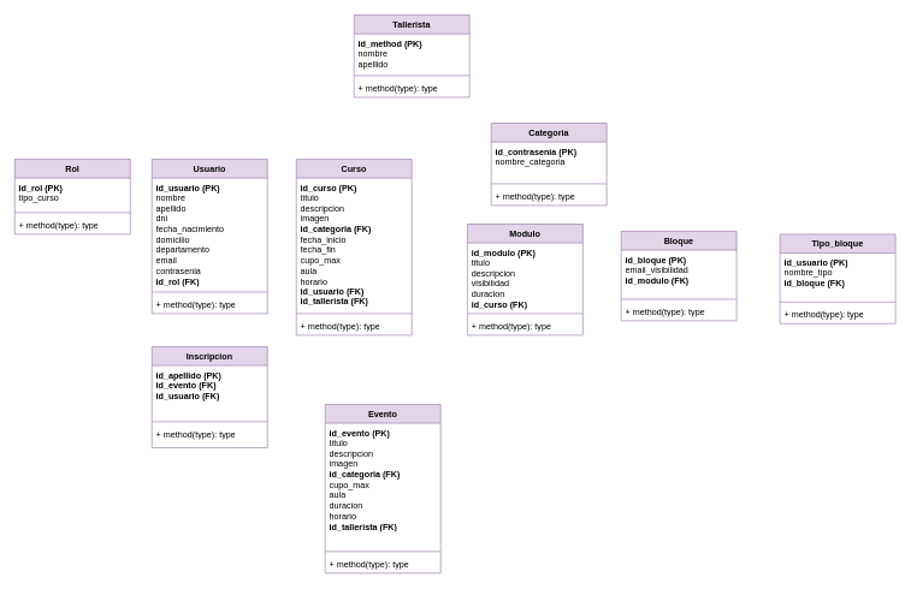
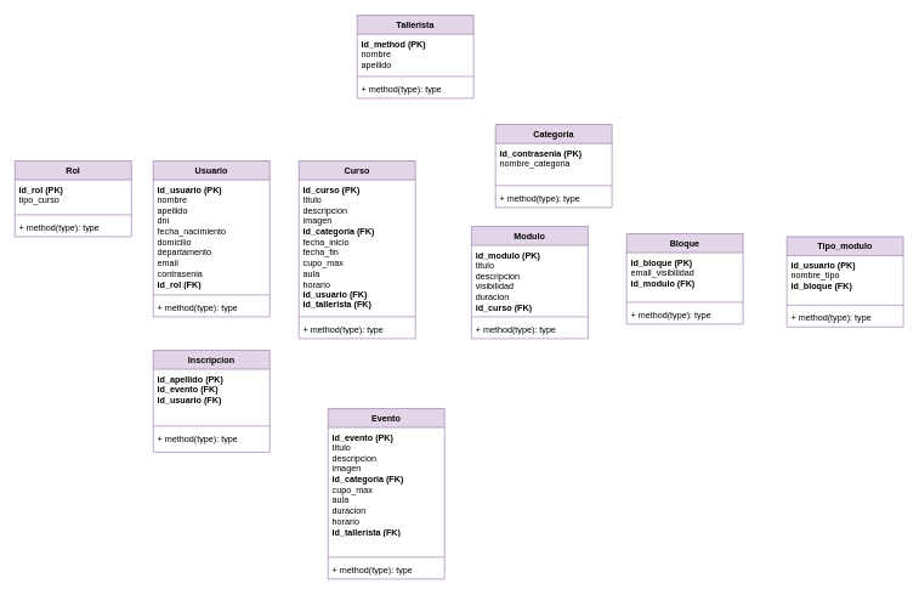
  <mxCell id="0" />
  <mxCell id="1" parent="0" />
  <mxCell id="2" value="Usuario" style="swimlane;fontStyle=1;align=center;verticalAlign=top;childLayout=stackLayout;horizontal=1;startSize=26;horizontalStack=0;resizeParent=1;resizeParentMax=0;resizeLast=0;collapsible=1;marginBottom=0;whiteSpace=wrap;html=1;fillColor=#e1d5e7;strokeColor=#9673a6;" vertex="1" parent="1"><mxGeometry x="210" y="220" width="160" height="214" as="geometry" /></mxCell>
  <mxCell id="3" value="&lt;b&gt;id_usuario (PK)&lt;/b&gt;&lt;div&gt;nombre&lt;/div&gt;&lt;div&gt;apellido&lt;/div&gt;&lt;div&gt;dni&lt;/div&gt;&lt;div&gt;fecha_nacimiento&lt;/div&gt;&lt;div&gt;domicilio&lt;/div&gt;&lt;div&gt;departamento&lt;/div&gt;&lt;div&gt;email&lt;/div&gt;&lt;div&gt;contrasenia&lt;/div&gt;&lt;div&gt;&lt;b&gt;id_rol (FK)&lt;/b&gt;&lt;/div&gt;" style="text;strokeColor=none;fillColor=none;align=left;verticalAlign=top;spacingLeft=4;spacingRight=4;overflow=hidden;rotatable=0;points=[[0,0.5],[1,0.5]];portConstraint=eastwest;whiteSpace=wrap;html=1;" vertex="1" parent="2"><mxGeometry y="26" width="160" height="154" as="geometry" /></mxCell>
  <mxCell id="4" value="" style="line;strokeWidth=1;fillColor=none;align=left;verticalAlign=middle;spacingTop=-1;spacingLeft=3;spacingRight=3;rotatable=0;labelPosition=right;points=[];portConstraint=eastwest;strokeColor=inherit;" vertex="1" parent="2"><mxGeometry y="180" width="160" height="8" as="geometry" /></mxCell>
  <mxCell id="5" value="+ method(type): type" style="text;strokeColor=none;fillColor=none;align=left;verticalAlign=top;spacingLeft=4;spacingRight=4;overflow=hidden;rotatable=0;points=[[0,0.5],[1,0.5]];portConstraint=eastwest;whiteSpace=wrap;html=1;" vertex="1" parent="2"><mxGeometry y="188" width="160" height="26" as="geometry" /></mxCell>
  <mxCell id="6" value="Rol" style="swimlane;fontStyle=1;align=center;verticalAlign=top;childLayout=stackLayout;horizontal=1;startSize=26;horizontalStack=0;resizeParent=1;resizeParentMax=0;resizeLast=0;collapsible=1;marginBottom=0;whiteSpace=wrap;html=1;fillColor=#e1d5e7;strokeColor=#9673a6;" vertex="1" parent="1"><mxGeometry x="20" y="220" width="160" height="104" as="geometry" /></mxCell>
  <mxCell id="7" value="&lt;b&gt;id_rol (PK)&lt;/b&gt;&lt;div&gt;tipo_curso&lt;/div&gt;" style="text;align=left;verticalAlign=top;spacingLeft=4;spacingRight=4;overflow=hidden;rotatable=0;points=[[0,0.5],[1,0.5]];portConstraint=eastwest;whiteSpace=wrap;html=1;" vertex="1" parent="6"><mxGeometry y="26" width="160" height="44" as="geometry" /></mxCell>
  <mxCell id="8" value="" style="line;strokeWidth=1;fillColor=none;align=left;verticalAlign=middle;spacingTop=-1;spacingLeft=3;spacingRight=3;rotatable=0;labelPosition=right;points=[];portConstraint=eastwest;strokeColor=inherit;" vertex="1" parent="6"><mxGeometry y="70" width="160" height="8" as="geometry" /></mxCell>
  <mxCell id="9" value="+ method(type): type" style="text;strokeColor=none;fillColor=none;align=left;verticalAlign=top;spacingLeft=4;spacingRight=4;overflow=hidden;rotatable=0;points=[[0,0.5],[1,0.5]];portConstraint=eastwest;whiteSpace=wrap;html=1;" vertex="1" parent="6"><mxGeometry y="78" width="160" height="26" as="geometry" /></mxCell>
  <mxCell id="10" value="Curso" style="swimlane;fontStyle=1;align=center;verticalAlign=top;childLayout=stackLayout;horizontal=1;startSize=26;horizontalStack=0;resizeParent=1;resizeParentMax=0;resizeLast=0;collapsible=1;marginBottom=0;whiteSpace=wrap;html=1;fillColor=#e1d5e7;strokeColor=#9673a6;" vertex="1" parent="1"><mxGeometry x="410" y="220" width="160" height="244" as="geometry" /></mxCell>
  <mxCell id="11" value="&lt;b&gt;id_curso (PK)&lt;/b&gt;&lt;div&gt;titulo&lt;/div&gt;&lt;div&gt;descripcion&lt;/div&gt;&lt;div&gt;imagen&lt;/div&gt;&lt;div&gt;&lt;b&gt;id_categoria (FK)&lt;/b&gt;&lt;/div&gt;&lt;div&gt;fecha_inicio&lt;/div&gt;&lt;div&gt;fecha_fin&lt;/div&gt;&lt;div&gt;cupo_max&lt;/div&gt;&lt;div&gt;aula&lt;/div&gt;&lt;div&gt;horario&lt;/div&gt;&lt;div&gt;&lt;b&gt;id_usuario (FK)&lt;/b&gt;&lt;/div&gt;&lt;div&gt;&lt;b&gt;id_tallerista (FK)&lt;/b&gt;&lt;/div&gt;" style="text;strokeColor=none;fillColor=none;align=left;verticalAlign=top;spacingLeft=4;spacingRight=4;overflow=hidden;rotatable=0;points=[[0,0.5],[1,0.5]];portConstraint=eastwest;whiteSpace=wrap;html=1;" vertex="1" parent="10"><mxGeometry y="26" width="160" height="184" as="geometry" /></mxCell>
  <mxCell id="12" value="" style="line;strokeWidth=1;fillColor=none;align=left;verticalAlign=middle;spacingTop=-1;spacingLeft=3;spacingRight=3;rotatable=0;labelPosition=right;points=[];portConstraint=eastwest;strokeColor=inherit;" vertex="1" parent="10"><mxGeometry y="210" width="160" height="8" as="geometry" /></mxCell>
  <mxCell id="13" value="+ method(type): type" style="text;strokeColor=none;fillColor=none;align=left;verticalAlign=top;spacingLeft=4;spacingRight=4;overflow=hidden;rotatable=0;points=[[0,0.5],[1,0.5]];portConstraint=eastwest;whiteSpace=wrap;html=1;" vertex="1" parent="10"><mxGeometry y="218" width="160" height="26" as="geometry" /></mxCell>
  <mxCell id="14" value="Categoria" style="swimlane;fontStyle=1;align=center;verticalAlign=top;childLayout=stackLayout;horizontal=1;startSize=26;horizontalStack=0;resizeParent=1;resizeParentMax=0;resizeLast=0;collapsible=1;marginBottom=0;whiteSpace=wrap;html=1;fillColor=#e1d5e7;strokeColor=#9673a6;" vertex="1" parent="1"><mxGeometry x="680" y="170" width="160" height="114" as="geometry" /></mxCell>
  <mxCell id="15" value="&lt;b&gt;id_contrasenia (PK)&lt;/b&gt;&lt;div&gt;nombre_categoria&lt;/div&gt;" style="text;strokeColor=none;fillColor=none;align=left;verticalAlign=top;spacingLeft=4;spacingRight=4;overflow=hidden;rotatable=0;points=[[0,0.5],[1,0.5]];portConstraint=eastwest;whiteSpace=wrap;html=1;" vertex="1" parent="14"><mxGeometry y="26" width="160" height="54" as="geometry" /></mxCell>
  <mxCell id="16" value="" style="line;strokeWidth=1;fillColor=none;align=left;verticalAlign=middle;spacingTop=-1;spacingLeft=3;spacingRight=3;rotatable=0;labelPosition=right;points=[];portConstraint=eastwest;strokeColor=inherit;" vertex="1" parent="14"><mxGeometry y="80" width="160" height="8" as="geometry" /></mxCell>
  <mxCell id="17" value="+ method(type): type" style="text;strokeColor=none;fillColor=none;align=left;verticalAlign=top;spacingLeft=4;spacingRight=4;overflow=hidden;rotatable=0;points=[[0,0.5],[1,0.5]];portConstraint=eastwest;whiteSpace=wrap;html=1;" vertex="1" parent="14"><mxGeometry y="88" width="160" height="26" as="geometry" /></mxCell>
  <mxCell id="18" value="Modulo" style="swimlane;fontStyle=1;align=center;verticalAlign=top;childLayout=stackLayout;horizontal=1;startSize=26;horizontalStack=0;resizeParent=1;resizeParentMax=0;resizeLast=0;collapsible=1;marginBottom=0;whiteSpace=wrap;html=1;fillColor=#e1d5e7;strokeColor=#9673a6;" vertex="1" parent="1"><mxGeometry x="647" y="310" width="160" height="154" as="geometry" /></mxCell>
  <mxCell id="19" value="&lt;b&gt;id_modulo (PK)&lt;/b&gt;&lt;div&gt;titulo&lt;/div&gt;&lt;div&gt;descripcion&lt;/div&gt;&lt;div&gt;visibilidad&lt;/div&gt;&lt;div&gt;duracion&lt;/div&gt;&lt;div&gt;&lt;b&gt;id_curso (FK)&lt;/b&gt;&lt;/div&gt;" style="text;strokeColor=none;fillColor=none;align=left;verticalAlign=top;spacingLeft=4;spacingRight=4;overflow=hidden;rotatable=0;points=[[0,0.5],[1,0.5]];portConstraint=eastwest;whiteSpace=wrap;html=1;" vertex="1" parent="18"><mxGeometry y="26" width="160" height="94" as="geometry" /></mxCell>
  <mxCell id="20" value="" style="line;strokeWidth=1;fillColor=none;align=left;verticalAlign=middle;spacingTop=-1;spacingLeft=3;spacingRight=3;rotatable=0;labelPosition=right;points=[];portConstraint=eastwest;strokeColor=inherit;" vertex="1" parent="18"><mxGeometry y="120" width="160" height="8" as="geometry" /></mxCell>
  <mxCell id="21" value="+ method(type): type" style="text;strokeColor=none;fillColor=none;align=left;verticalAlign=top;spacingLeft=4;spacingRight=4;overflow=hidden;rotatable=0;points=[[0,0.5],[1,0.5]];portConstraint=eastwest;whiteSpace=wrap;html=1;" vertex="1" parent="18"><mxGeometry y="128" width="160" height="26" as="geometry" /></mxCell>
  <mxCell id="22" value="Tallerista" style="swimlane;fontStyle=1;align=center;verticalAlign=top;childLayout=stackLayout;horizontal=1;startSize=26;horizontalStack=0;resizeParent=1;resizeParentMax=0;resizeLast=0;collapsible=1;marginBottom=0;whiteSpace=wrap;html=1;fillColor=#e1d5e7;strokeColor=#9673a6;" vertex="1" parent="1"><mxGeometry x="490" y="20" width="160" height="114" as="geometry" /></mxCell>
  <mxCell id="23" value="&lt;b&gt;id_method (PK)&lt;/b&gt;&lt;div&gt;nombre&lt;/div&gt;&lt;div&gt;apellido&lt;/div&gt;" style="text;strokeColor=none;fillColor=none;align=left;verticalAlign=top;spacingLeft=4;spacingRight=4;overflow=hidden;rotatable=0;points=[[0,0.5],[1,0.5]];portConstraint=eastwest;whiteSpace=wrap;html=1;" vertex="1" parent="22"><mxGeometry y="26" width="160" height="54" as="geometry" /></mxCell>
  <mxCell id="24" value="" style="line;strokeWidth=1;fillColor=none;align=left;verticalAlign=middle;spacingTop=-1;spacingLeft=3;spacingRight=3;rotatable=0;labelPosition=right;points=[];portConstraint=eastwest;strokeColor=inherit;" vertex="1" parent="22"><mxGeometry y="80" width="160" height="8" as="geometry" /></mxCell>
  <mxCell id="25" value="+ method(type): type" style="text;strokeColor=none;fillColor=none;align=left;verticalAlign=top;spacingLeft=4;spacingRight=4;overflow=hidden;rotatable=0;points=[[0,0.5],[1,0.5]];portConstraint=eastwest;whiteSpace=wrap;html=1;" vertex="1" parent="22"><mxGeometry y="88" width="160" height="26" as="geometry" /></mxCell>
  <mxCell id="26" value="Bloque" style="swimlane;fontStyle=1;align=center;verticalAlign=top;childLayout=stackLayout;horizontal=1;startSize=26;horizontalStack=0;resizeParent=1;resizeParentMax=0;resizeLast=0;collapsible=1;marginBottom=0;whiteSpace=wrap;html=1;fillColor=#e1d5e7;strokeColor=#9673a6;" vertex="1" parent="1"><mxGeometry x="860" y="320" width="160" height="124" as="geometry" /></mxCell>
  <mxCell id="27" value="&lt;b&gt;id_bloque (PK)&lt;/b&gt;&lt;div&gt;email_visibilidad&lt;/div&gt;&lt;div&gt;&lt;b style=&quot;background-color: initial;&quot;&gt;id_modulo (FK)&lt;/b&gt;&lt;/div&gt;" style="text;strokeColor=none;fillColor=none;align=left;verticalAlign=top;spacingLeft=4;spacingRight=4;overflow=hidden;rotatable=0;points=[[0,0.5],[1,0.5]];portConstraint=eastwest;whiteSpace=wrap;html=1;" vertex="1" parent="26"><mxGeometry y="26" width="160" height="64" as="geometry" /></mxCell>
  <mxCell id="28" value="" style="line;strokeWidth=1;fillColor=none;align=left;verticalAlign=middle;spacingTop=-1;spacingLeft=3;spacingRight=3;rotatable=0;labelPosition=right;points=[];portConstraint=eastwest;strokeColor=inherit;" vertex="1" parent="26"><mxGeometry y="90" width="160" height="8" as="geometry" /></mxCell>
  <mxCell id="29" value="+ method(type): type" style="text;strokeColor=none;fillColor=none;align=left;verticalAlign=top;spacingLeft=4;spacingRight=4;overflow=hidden;rotatable=0;points=[[0,0.5],[1,0.5]];portConstraint=eastwest;whiteSpace=wrap;html=1;" vertex="1" parent="26"><mxGeometry y="98" width="160" height="26" as="geometry" /></mxCell>
  <mxCell id="30" value="Evento" style="swimlane;fontStyle=1;align=center;verticalAlign=top;childLayout=stackLayout;horizontal=1;startSize=26;horizontalStack=0;resizeParent=1;resizeParentMax=0;resizeLast=0;collapsible=1;marginBottom=0;whiteSpace=wrap;html=1;fillColor=#e1d5e7;strokeColor=#9673a6;" vertex="1" parent="1"><mxGeometry x="450" y="560" width="160" height="234" as="geometry" /></mxCell>
  <mxCell id="31" value="&lt;b&gt;id_evento (PK)&lt;/b&gt;&lt;div&gt;titulo&lt;/div&gt;&lt;div&gt;descripcion&lt;/div&gt;&lt;div&gt;imagen&lt;/div&gt;&lt;div&gt;&lt;b&gt;id_categoria (FK)&lt;/b&gt;&lt;/div&gt;&lt;div&gt;&lt;span style=&quot;background-color: initial;&quot;&gt;cupo_max&lt;/span&gt;&lt;/div&gt;&lt;div&gt;aula&lt;/div&gt;&lt;div&gt;duracion&lt;/div&gt;&lt;div&gt;horario&lt;/div&gt;&lt;div&gt;&lt;b&gt;id_tallerista (FK)&lt;/b&gt;&lt;/div&gt;" style="text;strokeColor=none;fillColor=none;align=left;verticalAlign=top;spacingLeft=4;spacingRight=4;overflow=hidden;rotatable=0;points=[[0,0.5],[1,0.5]];portConstraint=eastwest;whiteSpace=wrap;html=1;" vertex="1" parent="30"><mxGeometry y="26" width="160" height="174" as="geometry" /></mxCell>
  <mxCell id="32" value="" style="line;strokeWidth=1;fillColor=none;align=left;verticalAlign=middle;spacingTop=-1;spacingLeft=3;spacingRight=3;rotatable=0;labelPosition=right;points=[];portConstraint=eastwest;strokeColor=inherit;" vertex="1" parent="30"><mxGeometry y="200" width="160" height="8" as="geometry" /></mxCell>
  <mxCell id="33" value="+ method(type): type" style="text;strokeColor=none;fillColor=none;align=left;verticalAlign=top;spacingLeft=4;spacingRight=4;overflow=hidden;rotatable=0;points=[[0,0.5],[1,0.5]];portConstraint=eastwest;whiteSpace=wrap;html=1;" vertex="1" parent="30"><mxGeometry y="208" width="160" height="26" as="geometry" /></mxCell>
  <mxCell id="34" value="Inscripcion" style="swimlane;fontStyle=1;align=center;verticalAlign=top;childLayout=stackLayout;horizontal=1;startSize=26;horizontalStack=0;resizeParent=1;resizeParentMax=0;resizeLast=0;collapsible=1;marginBottom=0;whiteSpace=wrap;html=1;fillColor=#e1d5e7;strokeColor=#9673a6;" vertex="1" parent="1"><mxGeometry x="210" y="480" width="160" height="140" as="geometry" /></mxCell>
  <mxCell id="35" value="&lt;b&gt;id_apellido (PK)&lt;/b&gt;&lt;div&gt;&lt;b&gt;id_evento (FK)&lt;/b&gt;&lt;/div&gt;&lt;div&gt;&lt;b&gt;id_usuario (FK)&lt;/b&gt;&lt;/div&gt;" style="text;strokeColor=none;fillColor=none;align=left;verticalAlign=top;spacingLeft=4;spacingRight=4;overflow=hidden;rotatable=0;points=[[0,0.5],[1,0.5]];portConstraint=eastwest;whiteSpace=wrap;html=1;" vertex="1" parent="34"><mxGeometry y="26" width="160" height="74" as="geometry" /></mxCell>
  <mxCell id="36" value="" style="line;strokeWidth=1;fillColor=none;align=left;verticalAlign=middle;spacingTop=-1;spacingLeft=3;spacingRight=3;rotatable=0;labelPosition=right;points=[];portConstraint=eastwest;strokeColor=inherit;" vertex="1" parent="34"><mxGeometry y="100" width="160" height="8" as="geometry" /></mxCell>
  <mxCell id="37" value="+ method(type): type" style="text;strokeColor=none;fillColor=none;align=left;verticalAlign=top;spacingLeft=4;spacingRight=4;overflow=hidden;rotatable=0;points=[[0,0.5],[1,0.5]];portConstraint=eastwest;whiteSpace=wrap;html=1;" vertex="1" parent="34"><mxGeometry y="108" width="160" height="32" as="geometry" /></mxCell>
- <mxCell id="38" value="Tipo_bloque" style="swimlane;fontStyle=1;align=center;verticalAlign=top;childLayout=stackLayout;horizontal=1;startSize=26;horizontalStack=0;resizeParent=1;resizeParentMax=0;resizeLast=0;collapsible=1;marginBottom=0;whiteSpace=wrap;html=1;fillColor=#e1d5e7;strokeColor=#9673a6;" vertex="1" parent="1"><mxGeometry x="1080" y="324" width="160" height="124" as="geometry" /></mxCell>
+ <mxCell id="38" value="Tipo_modulo" style="swimlane;fontStyle=1;align=center;verticalAlign=top;childLayout=stackLayout;horizontal=1;startSize=26;horizontalStack=0;resizeParent=1;resizeParentMax=0;resizeLast=0;collapsible=1;marginBottom=0;whiteSpace=wrap;html=1;fillColor=#e1d5e7;strokeColor=#9673a6;" vertex="1" parent="1"><mxGeometry x="1080" y="324" width="160" height="124" as="geometry" /></mxCell>
  <mxCell id="39" value="&lt;b&gt;id_usuario (PK)&lt;/b&gt;&lt;div&gt;nombre_tipo&lt;/div&gt;&lt;div&gt;&lt;b&gt;id_bloque (FK)&lt;/b&gt;&lt;/div&gt;" style="text;strokeColor=none;fillColor=none;align=left;verticalAlign=top;spacingLeft=4;spacingRight=4;overflow=hidden;rotatable=0;points=[[0,0.5],[1,0.5]];portConstraint=eastwest;whiteSpace=wrap;html=1;" vertex="1" parent="38"><mxGeometry y="26" width="160" height="64" as="geometry" /></mxCell>
  <mxCell id="40" value="" style="line;strokeWidth=1;fillColor=none;align=left;verticalAlign=middle;spacingTop=-1;spacingLeft=3;spacingRight=3;rotatable=0;labelPosition=right;points=[];portConstraint=eastwest;strokeColor=inherit;" vertex="1" parent="38"><mxGeometry y="90" width="160" height="8" as="geometry" /></mxCell>
  <mxCell id="41" value="+ method(type): type" style="text;strokeColor=none;fillColor=none;align=left;verticalAlign=top;spacingLeft=4;spacingRight=4;overflow=hidden;rotatable=0;points=[[0,0.5],[1,0.5]];portConstraint=eastwest;whiteSpace=wrap;html=1;" vertex="1" parent="38"><mxGeometry y="98" width="160" height="26" as="geometry" /></mxCell>
